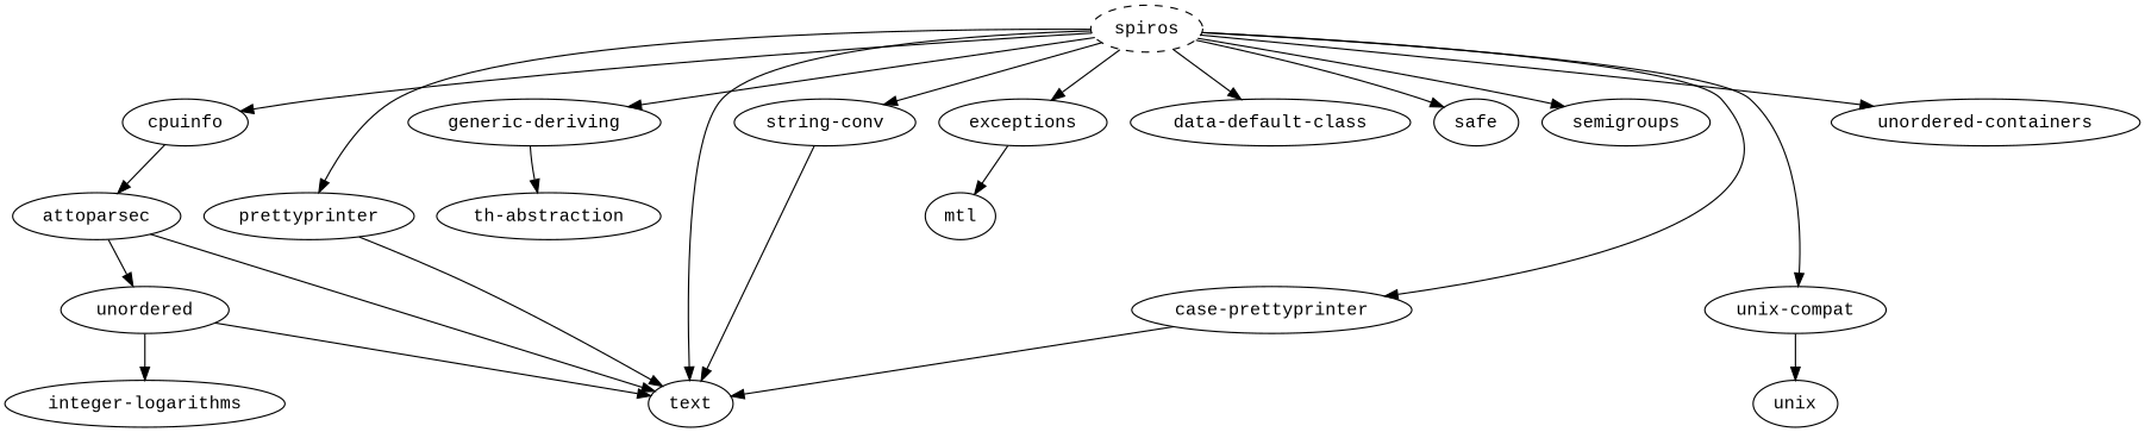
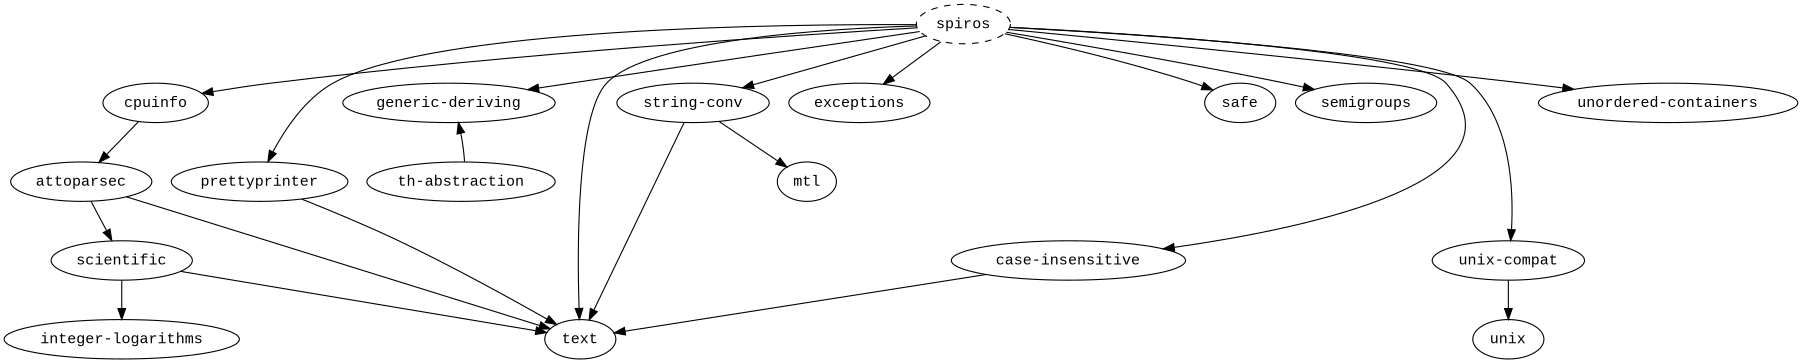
  strict digraph {
    fontname="Liberation Mono"
    node [fontname="Liberation Mono"]
    edge [fontname="Liberation Mono"]
    unix
    spiros [style=dashed]
    text
-   "case-insensitive" [label="case-prettyprinter"]
+   "case-insensitive"
    cpuinfo
    exceptions
    "generic-deriving"
    prettyprinter
-   "data-default-class"
    safe
    semigroups
    "string-conv"
    "unix-compat"
    "unordered-containers"
    attoparsec
    mtl
    "th-abstraction"
-   scientific [label=unordered]
+   scientific
    "integer-logarithms"
    subgraph sub_1 {
      rank=max
      unix
    }
    spiros -> text
    spiros -> "case-insensitive"
    spiros -> cpuinfo
    spiros -> exceptions
    spiros -> "generic-deriving"
    spiros -> prettyprinter
-   spiros -> "data-default-class"
    spiros -> safe
    spiros -> semigroups
    spiros -> "string-conv"
    spiros -> "unix-compat"
    spiros -> "unordered-containers"
    "case-insensitive" -> text
    cpuinfo -> attoparsec
-   exceptions -> mtl
-   "generic-deriving" -> "th-abstraction"
+   "string-conv" -> mtl
+   "th-abstraction" -> "generic-deriving"
    prettyprinter -> text
    "string-conv" -> text
    "unix-compat" -> unix
    attoparsec -> text
    attoparsec -> scientific
    scientific -> text
    scientific -> "integer-logarithms"
  }
